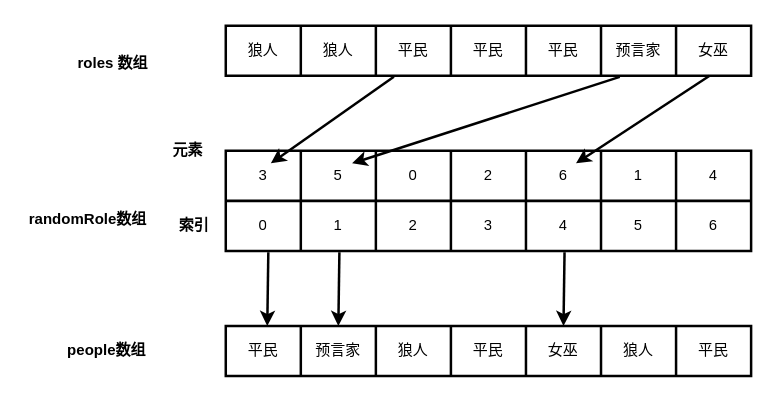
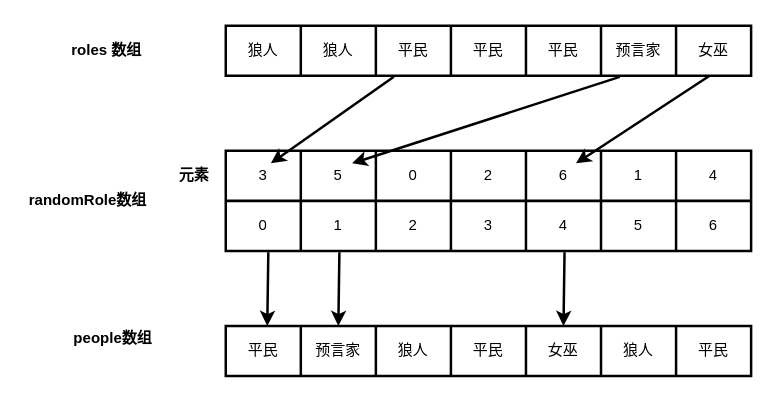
  <mxCell id="0" />
  <mxCell id="1" parent="0" />
- <mxCell id="2" value="roles 数组" style="text;html=1;strokeColor=none;align=center;verticalAlign=middle;whiteSpace=wrap;rounded=0;strokeWidth=2;shadow=0;fontStyle=1" parent="1" vertex="1"><mxGeometry x="55" y="40" width="70" height="20" as="geometry" /></mxCell>
+ <mxCell id="2" value="roles 数组" style="text;html=1;strokeColor=none;align=center;verticalAlign=middle;whiteSpace=wrap;rounded=0;strokeWidth=2;shadow=0;fontStyle=1" parent="1" vertex="1"><mxGeometry x="50" y="30" width="70" height="20" as="geometry" /></mxCell>
  <mxCell id="3" value="" style="shape=table;html=1;whiteSpace=wrap;startSize=0;container=1;collapsible=0;childLayout=tableLayout;strokeWidth=2;shadow=0;" parent="1" vertex="1"><mxGeometry x="180" y="20" width="420" height="40" as="geometry" /></mxCell>
  <mxCell id="4" value="" style="shape=partialRectangle;html=1;whiteSpace=wrap;collapsible=0;dropTarget=0;pointerEvents=0;fillColor=none;top=0;left=0;bottom=0;right=0;points=[[0,0.5],[1,0.5]];portConstraint=eastwest;strokeWidth=2;shadow=0;" parent="3" vertex="1"><mxGeometry width="420" height="40" as="geometry" /></mxCell>
  <mxCell id="5" value="狼人" style="shape=partialRectangle;html=1;whiteSpace=wrap;connectable=0;fillColor=none;top=0;left=0;bottom=0;right=0;overflow=hidden;strokeWidth=2;shadow=0;" parent="4" vertex="1"><mxGeometry width="60" height="40" as="geometry" /></mxCell>
  <mxCell id="6" value="狼人" style="shape=partialRectangle;html=1;whiteSpace=wrap;connectable=0;fillColor=none;top=0;left=0;bottom=0;right=0;overflow=hidden;strokeWidth=2;shadow=0;" parent="4" vertex="1"><mxGeometry x="60" width="60" height="40" as="geometry" /></mxCell>
  <mxCell id="7" value="平民" style="shape=partialRectangle;html=1;whiteSpace=wrap;connectable=0;fillColor=none;top=0;left=0;bottom=0;right=0;overflow=hidden;strokeWidth=2;shadow=0;" parent="4" vertex="1"><mxGeometry x="120" width="60" height="40" as="geometry" /></mxCell>
  <mxCell id="8" value="平民" style="shape=partialRectangle;html=1;whiteSpace=wrap;connectable=0;fillColor=none;top=0;left=0;bottom=0;right=0;overflow=hidden;strokeWidth=2;shadow=0;" parent="4" vertex="1"><mxGeometry x="180" width="60" height="40" as="geometry" /></mxCell>
  <mxCell id="9" value="平民" style="shape=partialRectangle;html=1;whiteSpace=wrap;connectable=0;fillColor=none;top=0;left=0;bottom=0;right=0;overflow=hidden;strokeWidth=2;shadow=0;" parent="4" vertex="1"><mxGeometry x="240" width="60" height="40" as="geometry" /></mxCell>
  <mxCell id="10" value="预言家" style="shape=partialRectangle;html=1;whiteSpace=wrap;connectable=0;fillColor=none;top=0;left=0;bottom=0;right=0;overflow=hidden;strokeWidth=2;shadow=0;" parent="4" vertex="1"><mxGeometry x="300" width="60" height="40" as="geometry" /></mxCell>
  <mxCell id="11" value="女巫" style="shape=partialRectangle;html=1;whiteSpace=wrap;connectable=0;fillColor=none;top=0;left=0;bottom=0;right=0;overflow=hidden;strokeWidth=2;shadow=0;" parent="4" vertex="1"><mxGeometry x="360" width="60" height="40" as="geometry" /></mxCell>
- <mxCell id="12" value="randomRole数组" style="text;html=1;strokeColor=none;align=center;verticalAlign=middle;whiteSpace=wrap;rounded=0;strokeWidth=2;shadow=0;fontStyle=1" parent="1" vertex="1"><mxGeometry x="20" y="165" width="100" height="20" as="geometry" /></mxCell>
+ <mxCell id="12" value="randomRole数组" style="text;html=1;strokeColor=none;align=center;verticalAlign=middle;whiteSpace=wrap;rounded=0;strokeWidth=2;shadow=0;fontStyle=1" parent="1" vertex="1"><mxGeometry x="20" y="150" width="100" height="20" as="geometry" /></mxCell>
  <mxCell id="13" value="" style="shape=table;html=1;whiteSpace=wrap;startSize=0;container=1;collapsible=0;childLayout=tableLayout;strokeWidth=2;shadow=0;" parent="1" vertex="1"><mxGeometry x="180" y="120" width="420" height="80" as="geometry" /></mxCell>
  <mxCell id="14" value="" style="shape=partialRectangle;html=1;whiteSpace=wrap;collapsible=0;dropTarget=0;pointerEvents=0;fillColor=none;top=0;left=0;bottom=0;right=0;points=[[0,0.5],[1,0.5]];portConstraint=eastwest;strokeWidth=2;shadow=0;" parent="13" vertex="1"><mxGeometry width="420" height="40" as="geometry" /></mxCell>
  <mxCell id="15" value="3" style="shape=partialRectangle;html=1;whiteSpace=wrap;connectable=0;fillColor=none;top=0;left=0;bottom=0;right=0;overflow=hidden;strokeWidth=2;shadow=0;" parent="14" vertex="1"><mxGeometry width="60" height="40" as="geometry" /></mxCell>
  <mxCell id="16" value="5" style="shape=partialRectangle;html=1;whiteSpace=wrap;connectable=0;fillColor=none;top=0;left=0;bottom=0;right=0;overflow=hidden;strokeWidth=2;shadow=0;" parent="14" vertex="1"><mxGeometry x="60" width="60" height="40" as="geometry" /></mxCell>
  <mxCell id="17" value="0" style="shape=partialRectangle;html=1;whiteSpace=wrap;connectable=0;fillColor=none;top=0;left=0;bottom=0;right=0;overflow=hidden;strokeWidth=2;shadow=0;" parent="14" vertex="1"><mxGeometry x="120" width="60" height="40" as="geometry" /></mxCell>
  <mxCell id="18" value="2" style="shape=partialRectangle;html=1;whiteSpace=wrap;connectable=0;fillColor=none;top=0;left=0;bottom=0;right=0;overflow=hidden;strokeWidth=2;shadow=0;" parent="14" vertex="1"><mxGeometry x="180" width="60" height="40" as="geometry" /></mxCell>
  <mxCell id="19" value="6" style="shape=partialRectangle;html=1;whiteSpace=wrap;connectable=0;fillColor=none;top=0;left=0;bottom=0;right=0;overflow=hidden;strokeWidth=2;shadow=0;" parent="14" vertex="1"><mxGeometry x="240" width="60" height="40" as="geometry" /></mxCell>
  <mxCell id="20" value="1" style="shape=partialRectangle;html=1;whiteSpace=wrap;connectable=0;fillColor=none;top=0;left=0;bottom=0;right=0;overflow=hidden;strokeWidth=2;shadow=0;" parent="14" vertex="1"><mxGeometry x="300" width="60" height="40" as="geometry" /></mxCell>
  <mxCell id="21" value="4" style="shape=partialRectangle;html=1;whiteSpace=wrap;connectable=0;fillColor=none;top=0;left=0;bottom=0;right=0;overflow=hidden;strokeWidth=2;shadow=0;" parent="14" vertex="1"><mxGeometry x="360" width="60" height="40" as="geometry" /></mxCell>
  <mxCell id="22" style="shape=partialRectangle;html=1;whiteSpace=wrap;collapsible=0;dropTarget=0;pointerEvents=0;fillColor=none;top=0;left=0;bottom=0;right=0;points=[[0,0.5],[1,0.5]];portConstraint=eastwest;strokeWidth=2;shadow=0;" parent="13" vertex="1"><mxGeometry y="40" width="420" height="40" as="geometry" /></mxCell>
  <mxCell id="23" value="0" style="shape=partialRectangle;html=1;whiteSpace=wrap;connectable=0;fillColor=none;top=0;left=0;bottom=0;right=0;overflow=hidden;strokeWidth=2;shadow=0;" parent="22" vertex="1"><mxGeometry width="60" height="40" as="geometry" /></mxCell>
  <mxCell id="24" value="1" style="shape=partialRectangle;html=1;whiteSpace=wrap;connectable=0;fillColor=none;top=0;left=0;bottom=0;right=0;overflow=hidden;strokeWidth=2;shadow=0;" parent="22" vertex="1"><mxGeometry x="60" width="60" height="40" as="geometry" /></mxCell>
  <mxCell id="25" value="2" style="shape=partialRectangle;html=1;whiteSpace=wrap;connectable=0;fillColor=none;top=0;left=0;bottom=0;right=0;overflow=hidden;strokeWidth=2;shadow=0;" parent="22" vertex="1"><mxGeometry x="120" width="60" height="40" as="geometry" /></mxCell>
  <mxCell id="26" value="3" style="shape=partialRectangle;html=1;whiteSpace=wrap;connectable=0;fillColor=none;top=0;left=0;bottom=0;right=0;overflow=hidden;strokeWidth=2;shadow=0;" parent="22" vertex="1"><mxGeometry x="180" width="60" height="40" as="geometry" /></mxCell>
  <mxCell id="27" value="4" style="shape=partialRectangle;html=1;whiteSpace=wrap;connectable=0;fillColor=none;top=0;left=0;bottom=0;right=0;overflow=hidden;strokeWidth=2;shadow=0;" parent="22" vertex="1"><mxGeometry x="240" width="60" height="40" as="geometry" /></mxCell>
  <mxCell id="28" value="5" style="shape=partialRectangle;html=1;whiteSpace=wrap;connectable=0;fillColor=none;top=0;left=0;bottom=0;right=0;overflow=hidden;strokeWidth=2;shadow=0;" parent="22" vertex="1"><mxGeometry x="300" width="60" height="40" as="geometry" /></mxCell>
  <mxCell id="29" value="6" style="shape=partialRectangle;html=1;whiteSpace=wrap;connectable=0;fillColor=none;top=0;left=0;bottom=0;right=0;overflow=hidden;strokeWidth=2;shadow=0;" parent="22" vertex="1"><mxGeometry x="360" width="60" height="40" as="geometry" /></mxCell>
  <mxCell id="30" value="" style="shape=table;html=1;whiteSpace=wrap;startSize=0;container=1;collapsible=0;childLayout=tableLayout;strokeWidth=2;shadow=0;" parent="1" vertex="1"><mxGeometry x="180" y="260" width="420" height="40" as="geometry" /></mxCell>
  <mxCell id="31" value="" style="shape=partialRectangle;html=1;whiteSpace=wrap;collapsible=0;dropTarget=0;pointerEvents=0;fillColor=none;top=0;left=0;bottom=0;right=0;points=[[0,0.5],[1,0.5]];portConstraint=eastwest;strokeWidth=2;shadow=0;" parent="30" vertex="1"><mxGeometry width="420" height="40" as="geometry" /></mxCell>
  <mxCell id="32" value="平民" style="shape=partialRectangle;html=1;whiteSpace=wrap;connectable=0;fillColor=none;top=0;left=0;bottom=0;right=0;overflow=hidden;strokeWidth=2;shadow=0;" parent="31" vertex="1"><mxGeometry width="60" height="40" as="geometry" /></mxCell>
  <mxCell id="33" value="预言家" style="shape=partialRectangle;html=1;whiteSpace=wrap;connectable=0;fillColor=none;top=0;left=0;bottom=0;right=0;overflow=hidden;strokeWidth=2;shadow=0;" parent="31" vertex="1"><mxGeometry x="60" width="60" height="40" as="geometry" /></mxCell>
  <mxCell id="34" value="狼人" style="shape=partialRectangle;html=1;whiteSpace=wrap;connectable=0;fillColor=none;top=0;left=0;bottom=0;right=0;overflow=hidden;strokeWidth=2;shadow=0;" parent="31" vertex="1"><mxGeometry x="120" width="60" height="40" as="geometry" /></mxCell>
  <mxCell id="35" value="平民" style="shape=partialRectangle;html=1;whiteSpace=wrap;connectable=0;fillColor=none;top=0;left=0;bottom=0;right=0;overflow=hidden;strokeWidth=2;shadow=0;" parent="31" vertex="1"><mxGeometry x="180" width="60" height="40" as="geometry" /></mxCell>
  <mxCell id="36" value="女巫" style="shape=partialRectangle;html=1;whiteSpace=wrap;connectable=0;fillColor=none;top=0;left=0;bottom=0;right=0;overflow=hidden;strokeWidth=2;shadow=0;" parent="31" vertex="1"><mxGeometry x="240" width="60" height="40" as="geometry" /></mxCell>
  <mxCell id="37" value="狼人" style="shape=partialRectangle;html=1;whiteSpace=wrap;connectable=0;fillColor=none;top=0;left=0;bottom=0;right=0;overflow=hidden;strokeWidth=2;shadow=0;" parent="31" vertex="1"><mxGeometry x="300" width="60" height="40" as="geometry" /></mxCell>
  <mxCell id="38" value="平民" style="shape=partialRectangle;html=1;whiteSpace=wrap;connectable=0;fillColor=none;top=0;left=0;bottom=0;right=0;overflow=hidden;strokeWidth=2;shadow=0;" parent="31" vertex="1"><mxGeometry x="360" width="60" height="40" as="geometry" /></mxCell>
- <mxCell id="39" value="people数组" style="text;html=1;strokeColor=none;align=center;verticalAlign=middle;whiteSpace=wrap;rounded=0;strokeWidth=2;shadow=0;fontStyle=1" parent="1" vertex="1"><mxGeometry x="50" y="270" width="70" height="20" as="geometry" /></mxCell>
+ <mxCell id="39" value="people数组" style="text;html=1;strokeColor=none;align=center;verticalAlign=middle;whiteSpace=wrap;rounded=0;strokeWidth=2;shadow=0;fontStyle=1" parent="1" vertex="1"><mxGeometry x="55" y="260" width="70" height="20" as="geometry" /></mxCell>
  <mxCell id="40" value="" style="endArrow=classic;html=1;strokeWidth=2;exitX=0.32;exitY=1.018;exitDx=0;exitDy=0;exitPerimeter=0;shadow=0;" parent="1" source="4" edge="1"><mxGeometry width="50" height="50" relative="1" as="geometry"><mxPoint x="330" y="50" as="sourcePoint" /><mxPoint x="216" y="130" as="targetPoint" /></mxGeometry></mxCell>
  <mxCell id="41" value="" style="endArrow=classic;html=1;strokeWidth=2;exitX=0.75;exitY=1.021;exitDx=0;exitDy=0;exitPerimeter=0;shadow=0;" parent="1" source="4" edge="1"><mxGeometry width="50" height="50" relative="1" as="geometry"><mxPoint x="381" y="60" as="sourcePoint" /><mxPoint x="281" y="130" as="targetPoint" /></mxGeometry></mxCell>
  <mxCell id="42" value="" style="endArrow=classic;html=1;strokeWidth=2;exitX=0.921;exitY=1;exitDx=0;exitDy=0;exitPerimeter=0;shadow=0;" parent="1" source="4" edge="1"><mxGeometry width="50" height="50" relative="1" as="geometry"><mxPoint x="499.54" y="68.68" as="sourcePoint" /><mxPoint x="460" y="130" as="targetPoint" /></mxGeometry></mxCell>
  <mxCell id="43" value="" style="endArrow=classic;html=1;strokeWidth=2;exitX=0.081;exitY=1.025;exitDx=0;exitDy=0;exitPerimeter=0;entryX=0.079;entryY=0;entryDx=0;entryDy=0;entryPerimeter=0;shadow=0;" parent="1" source="22" target="31" edge="1"><mxGeometry width="50" height="50" relative="1" as="geometry"><mxPoint x="110" y="260" as="sourcePoint" /><mxPoint x="160" y="210" as="targetPoint" /></mxGeometry></mxCell>
  <mxCell id="44" value="" style="endArrow=classic;html=1;strokeWidth=2;exitX=0.081;exitY=1.025;exitDx=0;exitDy=0;exitPerimeter=0;entryX=0.079;entryY=0;entryDx=0;entryDy=0;entryPerimeter=0;shadow=0;" parent="1" edge="1"><mxGeometry width="50" height="50" relative="1" as="geometry"><mxPoint x="270.84" y="201" as="sourcePoint" /><mxPoint x="270" y="260" as="targetPoint" /></mxGeometry></mxCell>
  <mxCell id="45" value="" style="endArrow=classic;html=1;strokeWidth=2;exitX=0.081;exitY=1.025;exitDx=0;exitDy=0;exitPerimeter=0;entryX=0.079;entryY=0;entryDx=0;entryDy=0;entryPerimeter=0;shadow=0;" parent="1" edge="1"><mxGeometry width="50" height="50" relative="1" as="geometry"><mxPoint x="450.84" y="201" as="sourcePoint" /><mxPoint x="450" y="260" as="targetPoint" /></mxGeometry></mxCell>
- <mxCell id="46" value="元素" style="text;html=1;strokeColor=none;align=center;verticalAlign=middle;whiteSpace=wrap;rounded=0;strokeWidth=2;shadow=0;fontStyle=1" vertex="1" parent="1"><mxGeometry x="135" y="110" width="30" height="20" as="geometry" /></mxCell>
- <mxCell id="47" value="索引" style="text;html=1;strokeColor=none;align=center;verticalAlign=middle;whiteSpace=wrap;rounded=0;strokeWidth=2;shadow=0;fontStyle=1" vertex="1" parent="1"><mxGeometry x="140" y="170" width="30" height="20" as="geometry" /></mxCell>
+ <mxCell id="46" value="元素" style="text;html=1;strokeColor=none;align=center;verticalAlign=middle;whiteSpace=wrap;rounded=0;strokeWidth=2;shadow=0;fontStyle=1" vertex="1" parent="1"><mxGeometry x="140" y="130" width="30" height="20" as="geometry" /></mxCell>
